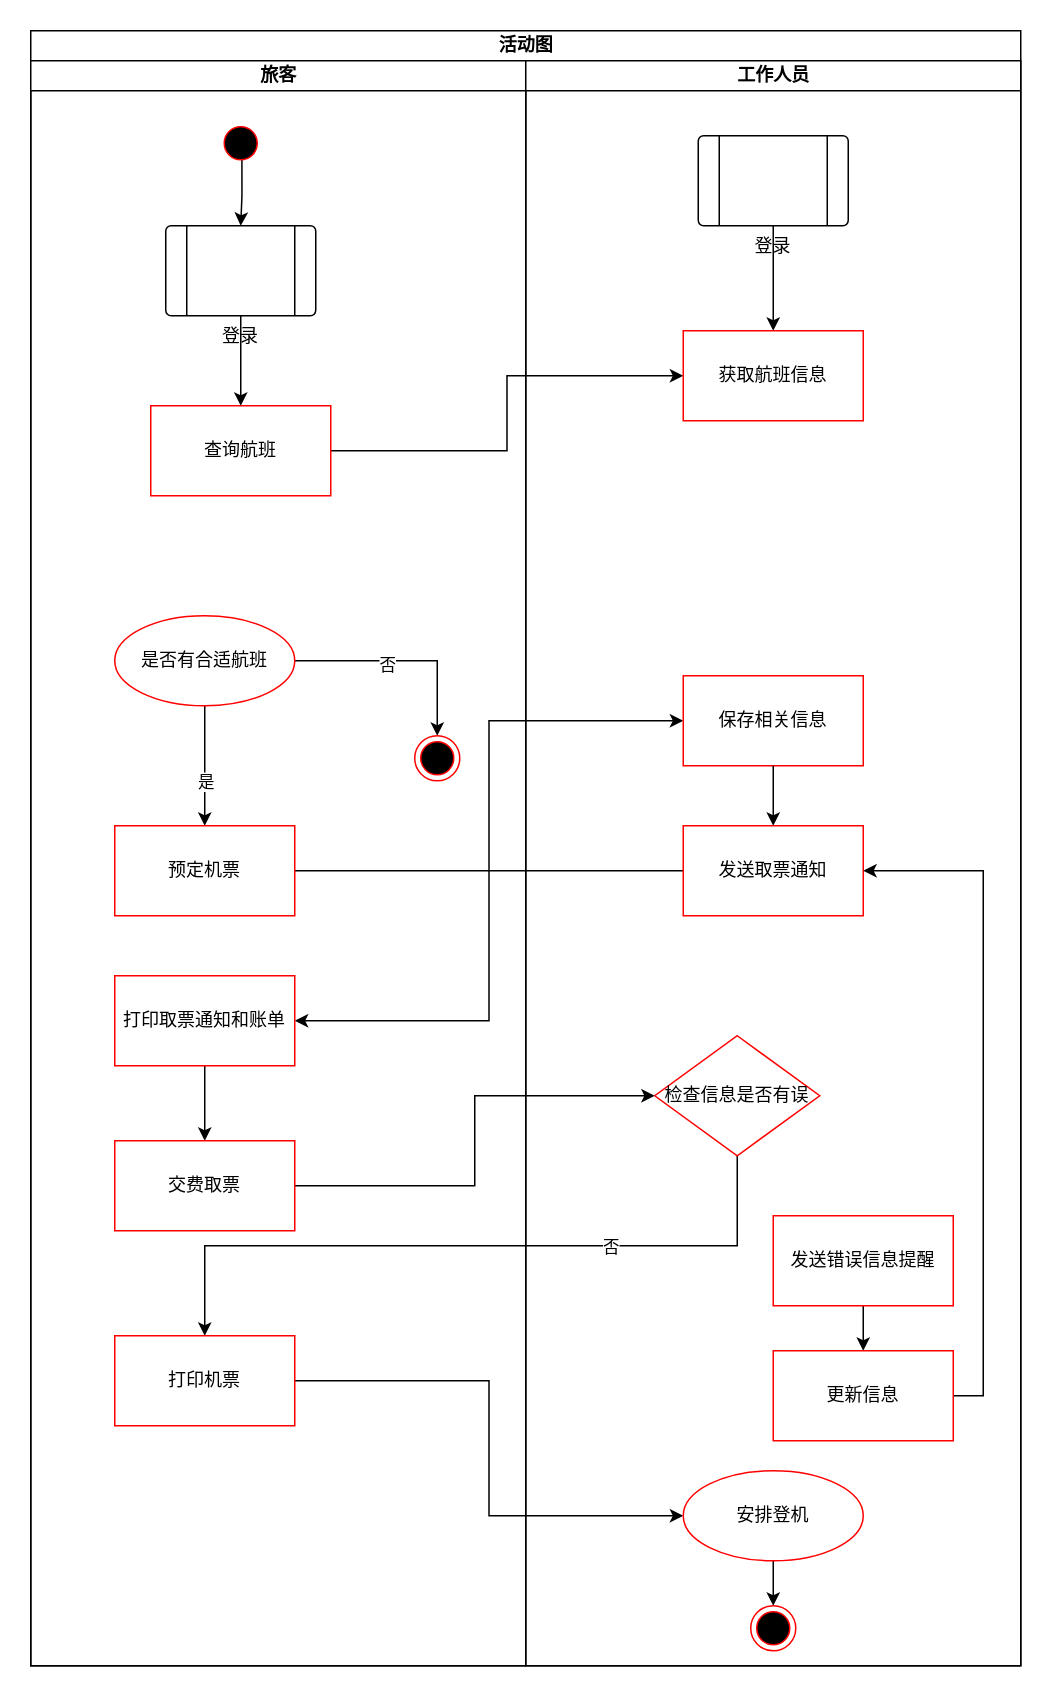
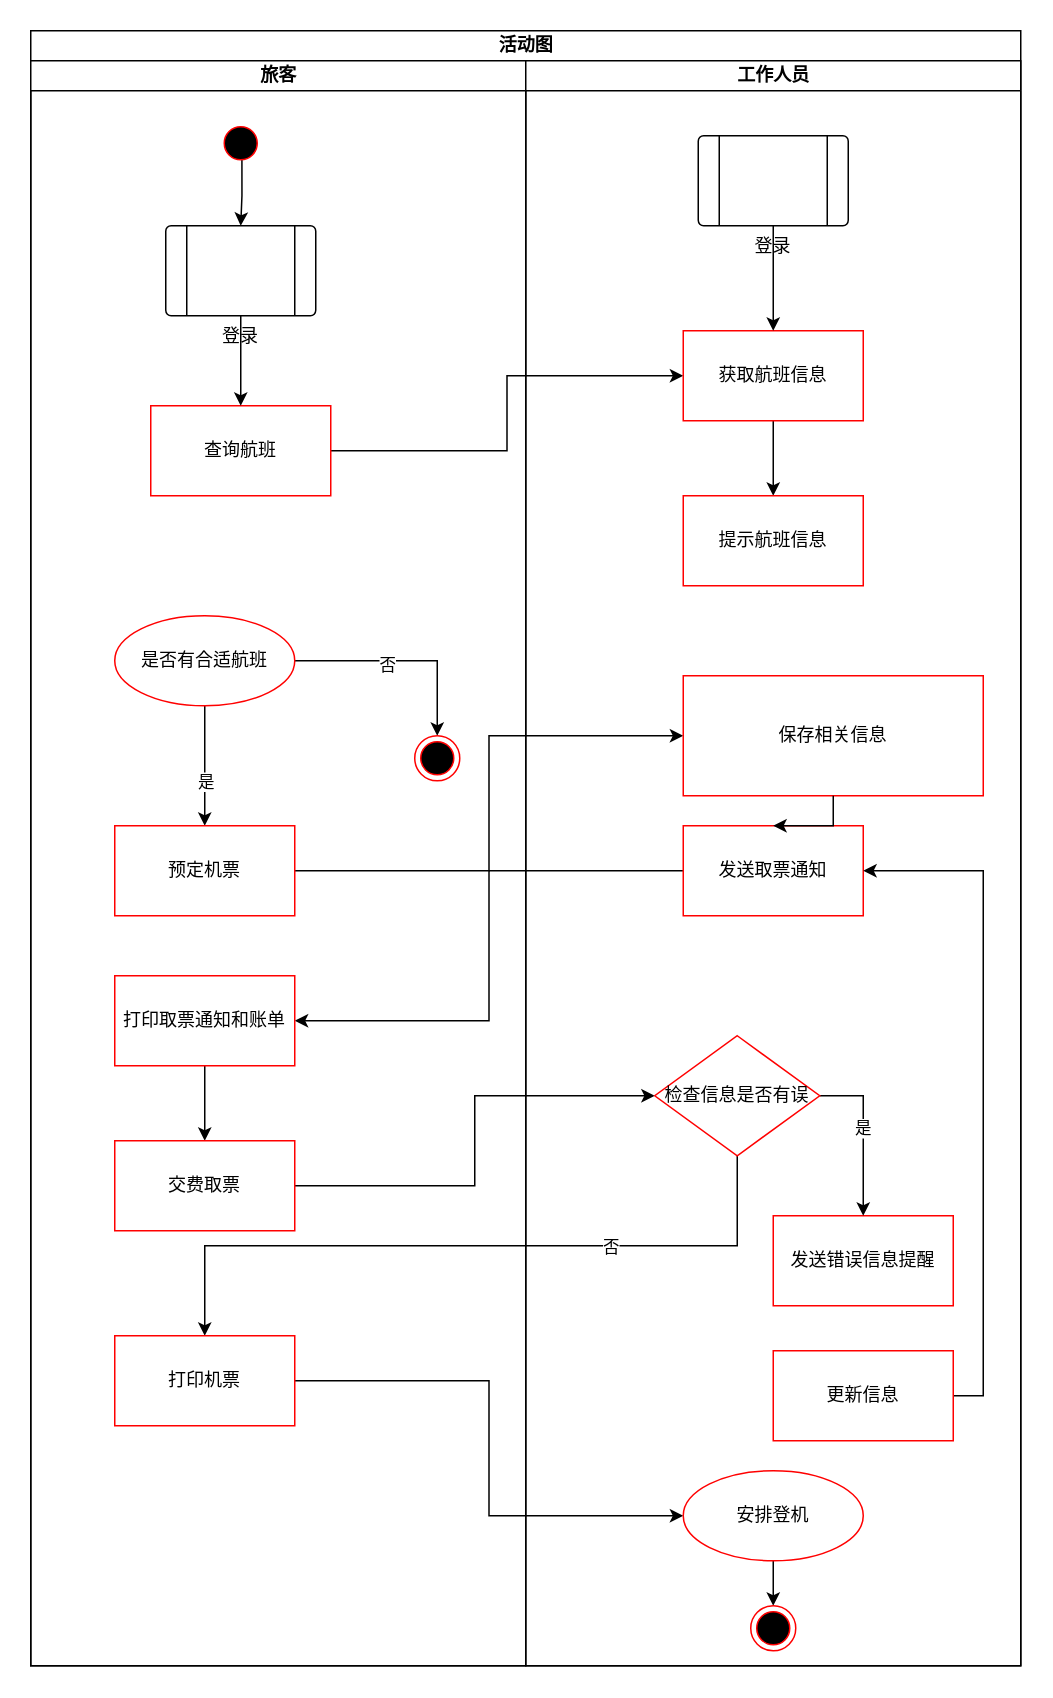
  <mxCell id="0" />
  <mxCell id="1" parent="0" />
  <mxCell id="2" value="活动图" style="swimlane;childLayout=stackLayout;resizeParent=1;resizeParentMax=0;startSize=20;html=1;" vertex="1" parent="1"><mxGeometry x="20" y="20" width="660" height="1090" as="geometry"><mxRectangle x="467.0" y="50" width="70" height="30" as="alternateBounds" /></mxGeometry></mxCell>
  <mxCell id="3" style="edgeStyle=orthogonalEdgeStyle;rounded=0;orthogonalLoop=1;jettySize=auto;html=1;exitX=1;exitY=0.5;exitDx=0;exitDy=0;entryX=0;entryY=0.5;entryDx=0;entryDy=0;" edge="1" parent="2" source="13" target="29"><mxGeometry relative="1" as="geometry" /></mxCell>
  <mxCell id="4" style="edgeStyle=orthogonalEdgeStyle;rounded=0;orthogonalLoop=1;jettySize=auto;html=1;exitX=1;exitY=0.5;exitDx=0;exitDy=0;entryX=0;entryY=0.5;entryDx=0;entryDy=0;" edge="1" parent="2" source="19" target="31"><mxGeometry relative="1" as="geometry" /></mxCell>
  <mxCell id="5" style="edgeStyle=orthogonalEdgeStyle;rounded=0;orthogonalLoop=1;jettySize=auto;html=1;exitX=0;exitY=0.5;exitDx=0;exitDy=0;entryX=1;entryY=0.5;entryDx=0;entryDy=0;" edge="1" parent="2" source="35" target="22"><mxGeometry relative="1" as="geometry" /></mxCell>
  <mxCell id="6" style="edgeStyle=orthogonalEdgeStyle;rounded=0;orthogonalLoop=1;jettySize=auto;html=1;exitX=1;exitY=0.5;exitDx=0;exitDy=0;" edge="1" parent="2" source="23" target="41"><mxGeometry relative="1" as="geometry" /></mxCell>
  <mxCell id="7" style="edgeStyle=orthogonalEdgeStyle;rounded=0;orthogonalLoop=1;jettySize=auto;html=1;exitX=0.5;exitY=1;exitDx=0;exitDy=0;" edge="1" parent="2" source="41" target="24"><mxGeometry relative="1" as="geometry" /></mxCell>
  <mxCell id="8" value="否" style="edgeLabel;html=1;align=center;verticalAlign=middle;resizable=0;points=[];" vertex="1" connectable="0" parent="7"><mxGeometry x="-0.39" relative="1" as="geometry"><mxPoint as="offset" /></mxGeometry></mxCell>
  <mxCell id="9" style="edgeStyle=orthogonalEdgeStyle;rounded=0;orthogonalLoop=1;jettySize=auto;html=1;exitX=1;exitY=0.5;exitDx=0;exitDy=0;entryX=0;entryY=0.5;entryDx=0;entryDy=0;" edge="1" parent="2" source="24" target="33"><mxGeometry relative="1" as="geometry" /></mxCell>
  <mxCell id="10" value="旅客" style="swimlane;startSize=20;html=1;" vertex="1" parent="2"><mxGeometry y="20" width="330" height="1070" as="geometry"><mxRectangle y="20" width="40" height="460" as="alternateBounds" /></mxGeometry></mxCell>
  <mxCell id="11" style="edgeStyle=orthogonalEdgeStyle;rounded=0;orthogonalLoop=1;jettySize=auto;html=1;exitX=0.526;exitY=0.854;exitDx=0;exitDy=0;entryX=0.5;entryY=0;entryDx=0;entryDy=0;exitPerimeter=0;" edge="1" parent="10" source="12" target="26"><mxGeometry relative="1" as="geometry" /></mxCell>
  <mxCell id="12" value="" style="ellipse;html=1;shape=startState;fillColor=#000000;strokeColor=#ff0000;" vertex="1" parent="10"><mxGeometry x="125" y="40" width="30" height="30" as="geometry" /></mxCell>
  <mxCell id="13" value="查询航班" style="whiteSpace=wrap;html=1;fillColor=none;strokeColor=#ff0000;" vertex="1" parent="10"><mxGeometry x="80" y="230" width="120" height="60" as="geometry" /></mxCell>
  <mxCell id="14" value="" style="edgeStyle=orthogonalEdgeStyle;rounded=0;orthogonalLoop=1;jettySize=auto;html=1;" edge="1" parent="10" source="18" target="19"><mxGeometry relative="1" as="geometry" /></mxCell>
  <mxCell id="15" value="是" style="edgeLabel;html=1;align=center;verticalAlign=middle;resizable=0;points=[];" vertex="1" connectable="0" parent="14"><mxGeometry x="0.243" relative="1" as="geometry"><mxPoint as="offset" /></mxGeometry></mxCell>
  <mxCell id="16" style="edgeStyle=orthogonalEdgeStyle;rounded=0;orthogonalLoop=1;jettySize=auto;html=1;exitX=1;exitY=0.5;exitDx=0;exitDy=0;entryX=0.5;entryY=0;entryDx=0;entryDy=0;" edge="1" parent="10" source="18" target="20"><mxGeometry relative="1" as="geometry"><mxPoint x="217" y="440" as="targetPoint" /></mxGeometry></mxCell>
  <mxCell id="17" value="否" style="edgeLabel;html=1;align=center;verticalAlign=middle;resizable=0;points=[];" vertex="1" connectable="0" parent="16"><mxGeometry x="-0.158" y="-2" relative="1" as="geometry"><mxPoint as="offset" /></mxGeometry></mxCell>
  <mxCell id="18" value="是否有合适航班" style="ellipse;whiteSpace=wrap;html=1;fillColor=none;strokeColor=#ff0000;" vertex="1" parent="10"><mxGeometry x="56" y="370" width="120" height="60" as="geometry" /></mxCell>
  <mxCell id="19" value="预定机票" style="whiteSpace=wrap;html=1;fillColor=none;strokeColor=#ff0000;" vertex="1" parent="10"><mxGeometry x="56" y="510" width="120" height="60" as="geometry" /></mxCell>
  <mxCell id="20" value="" style="ellipse;html=1;shape=endState;fillColor=#000000;strokeColor=#ff0000;" vertex="1" parent="10"><mxGeometry x="256" y="450" width="30" height="30" as="geometry" /></mxCell>
  <mxCell id="21" style="edgeStyle=orthogonalEdgeStyle;rounded=0;orthogonalLoop=1;jettySize=auto;html=1;exitX=0.5;exitY=1;exitDx=0;exitDy=0;" edge="1" parent="10" source="22" target="23"><mxGeometry relative="1" as="geometry" /></mxCell>
  <mxCell id="22" value="打印取票通知和账单" style="whiteSpace=wrap;html=1;fillColor=none;strokeColor=#ff0000;" vertex="1" parent="10"><mxGeometry x="56" y="610" width="120" height="60" as="geometry" /></mxCell>
  <mxCell id="23" value="交费取票" style="whiteSpace=wrap;html=1;fillColor=none;strokeColor=#ff0000;" vertex="1" parent="10"><mxGeometry x="56" y="720" width="120" height="60" as="geometry" /></mxCell>
  <mxCell id="24" value="打印机票" style="whiteSpace=wrap;html=1;fillColor=none;strokeColor=#ff0000;" vertex="1" parent="10"><mxGeometry x="56" y="850" width="120" height="60" as="geometry" /></mxCell>
  <mxCell id="25" style="edgeStyle=orthogonalEdgeStyle;rounded=0;orthogonalLoop=1;jettySize=auto;html=1;exitX=0.5;exitY=1;exitDx=0;exitDy=0;entryX=0.5;entryY=0;entryDx=0;entryDy=0;" edge="1" parent="10" source="26" target="13"><mxGeometry relative="1" as="geometry" /></mxCell>
  <mxCell id="26" value="登录" style="verticalLabelPosition=bottom;verticalAlign=top;html=1;shape=process;whiteSpace=wrap;rounded=1;size=0.14;arcSize=6;" vertex="1" parent="10"><mxGeometry x="90" y="110" width="100" height="60" as="geometry" /></mxCell>
  <mxCell id="27" value="工作人员" style="swimlane;startSize=20;html=1;" vertex="1" parent="2"><mxGeometry x="330" y="20" width="330" height="1070" as="geometry" /></mxCell>
+ <mxCell id="28" style="edgeStyle=orthogonalEdgeStyle;rounded=0;orthogonalLoop=1;jettySize=auto;html=1;exitX=0.5;exitY=1;exitDx=0;exitDy=0;" edge="1" parent="27" source="29" target="30"><mxGeometry relative="1" as="geometry" /></mxCell>
  <mxCell id="29" value="获取航班信息" style="whiteSpace=wrap;html=1;fillColor=none;strokeColor=#ff0000;" vertex="1" parent="27"><mxGeometry x="105" y="180" width="120" height="60" as="geometry" /></mxCell>
- <mxCell id="31" value="保存相关信息" style="whiteSpace=wrap;html=1;fillColor=none;strokeColor=#ff0000;" vertex="1" parent="27"><mxGeometry x="105" y="410" width="120" height="60" as="geometry" /></mxCell>
+ <mxCell id="30" value="提示航班信息" style="whiteSpace=wrap;html=1;fillColor=none;strokeColor=#ff0000;" vertex="1" parent="27"><mxGeometry x="105" y="290" width="120" height="60" as="geometry" /></mxCell>
+ <mxCell id="31" value="保存相关信息" style="whiteSpace=wrap;html=1;fillColor=none;strokeColor=#ff0000;" vertex="1" parent="27"><mxGeometry x="105" y="410" width="200" height="80" as="geometry" /></mxCell>
  <mxCell id="32" style="edgeStyle=orthogonalEdgeStyle;rounded=0;orthogonalLoop=1;jettySize=auto;html=1;exitX=0.5;exitY=1;exitDx=0;exitDy=0;entryX=0.5;entryY=0;entryDx=0;entryDy=0;" edge="1" parent="27" source="33" target="34"><mxGeometry relative="1" as="geometry" /></mxCell>
  <mxCell id="33" value="安排登机" style="ellipse;whiteSpace=wrap;html=1;fillColor=none;strokeColor=#ff0000;" vertex="1" parent="27"><mxGeometry x="105" y="940" width="120" height="60" as="geometry" /></mxCell>
  <mxCell id="34" value="" style="ellipse;html=1;shape=endState;fillColor=#000000;strokeColor=#ff0000;" vertex="1" parent="27"><mxGeometry x="150" y="1030" width="30" height="30" as="geometry" /></mxCell>
  <mxCell id="35" value="发送取票通知" style="whiteSpace=wrap;html=1;fillColor=none;strokeColor=#ff0000;" vertex="1" parent="27"><mxGeometry x="105" y="510" width="120" height="60" as="geometry" /></mxCell>
  <mxCell id="36" style="edgeStyle=orthogonalEdgeStyle;rounded=0;orthogonalLoop=1;jettySize=auto;html=1;exitX=0.5;exitY=1;exitDx=0;exitDy=0;entryX=0.5;entryY=0;entryDx=0;entryDy=0;" edge="1" parent="27" source="31" target="35"><mxGeometry relative="1" as="geometry" /></mxCell>
- <mxCell id="37" style="edgeStyle=orthogonalEdgeStyle;rounded=0;orthogonalLoop=1;jettySize=auto;html=1;exitX=0.5;exitY=1;exitDx=0;exitDy=0;" edge="1" parent="27" source="38" target="43"><mxGeometry relative="1" as="geometry" /></mxCell>
  <mxCell id="38" value="发送错误信息提醒" style="whiteSpace=wrap;html=1;fillColor=none;strokeColor=#ff0000;" vertex="1" parent="27"><mxGeometry x="165" y="770" width="120" height="60" as="geometry" /></mxCell>
+ <mxCell id="39" style="edgeStyle=orthogonalEdgeStyle;rounded=0;orthogonalLoop=1;jettySize=auto;html=1;entryX=0.5;entryY=0;entryDx=0;entryDy=0;exitX=1;exitY=0.5;exitDx=0;exitDy=0;" edge="1" parent="27" source="41" target="38"><mxGeometry relative="1" as="geometry"><mxPoint x="146" y="670" as="sourcePoint" /></mxGeometry></mxCell>
+ <mxCell id="40" value="是" style="edgeLabel;html=1;align=center;verticalAlign=middle;resizable=0;points=[];" vertex="1" connectable="0" parent="39"><mxGeometry x="-0.084" y="-1" relative="1" as="geometry"><mxPoint as="offset" /></mxGeometry></mxCell>
  <mxCell id="41" value="检查信息是否有误" style="rhombus;whiteSpace=wrap;html=1;fillColor=none;strokeColor=#ff0000;" vertex="1" parent="27"><mxGeometry x="86" y="650" width="110" height="80" as="geometry" /></mxCell>
  <mxCell id="42" style="edgeStyle=orthogonalEdgeStyle;rounded=0;orthogonalLoop=1;jettySize=auto;html=1;exitX=1;exitY=0.5;exitDx=0;exitDy=0;entryX=1;entryY=0.5;entryDx=0;entryDy=0;" edge="1" parent="27" source="43" target="35"><mxGeometry relative="1" as="geometry" /></mxCell>
  <mxCell id="43" value="更新信息" style="whiteSpace=wrap;html=1;fillColor=none;strokeColor=#ff0000;" vertex="1" parent="27"><mxGeometry x="165" y="860" width="120" height="60" as="geometry" /></mxCell>
  <mxCell id="44" style="edgeStyle=orthogonalEdgeStyle;rounded=0;orthogonalLoop=1;jettySize=auto;html=1;exitX=0.5;exitY=1;exitDx=0;exitDy=0;entryX=0.5;entryY=0;entryDx=0;entryDy=0;" edge="1" parent="27" source="45" target="29"><mxGeometry relative="1" as="geometry" /></mxCell>
  <mxCell id="45" value="登录" style="verticalLabelPosition=bottom;verticalAlign=top;html=1;shape=process;whiteSpace=wrap;rounded=1;size=0.14;arcSize=6;" vertex="1" parent="27"><mxGeometry x="115" y="50" width="100" height="60" as="geometry" /></mxCell>
